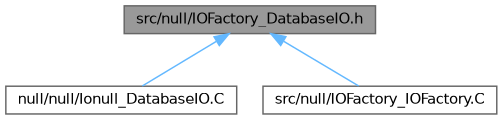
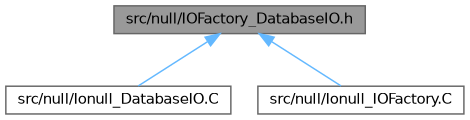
  digraph {
    node [color=grey40 fillcolor=white fontname=Helvetica fontsize=10 shape=box style=filled]
    edge [color=steelblue1 dir=back fontname=Helvetica fontsize=10 labelfontname=Helvetica labelfontsize=10 style=solid]
    n1 [color=gray40 fillcolor=grey60 fontcolor=black height=0.2 label="src/null/IOFactory_DatabaseIO.h" width=0.4]
-   n2 [height=0.2 label="null/null/Ionull_DatabaseIO.C" width=0.4]
-   n3 [height=0.2 label="src/null/IOFactory_IOFactory.C" width=0.4]
+   n2 [height=0.2 label="src/null/Ionull_DatabaseIO.C" width=0.4]
+   n3 [height=0.2 label="src/null/Ionull_IOFactory.C" width=0.4]
    n1 -> n2
    n1 -> n3
  }
